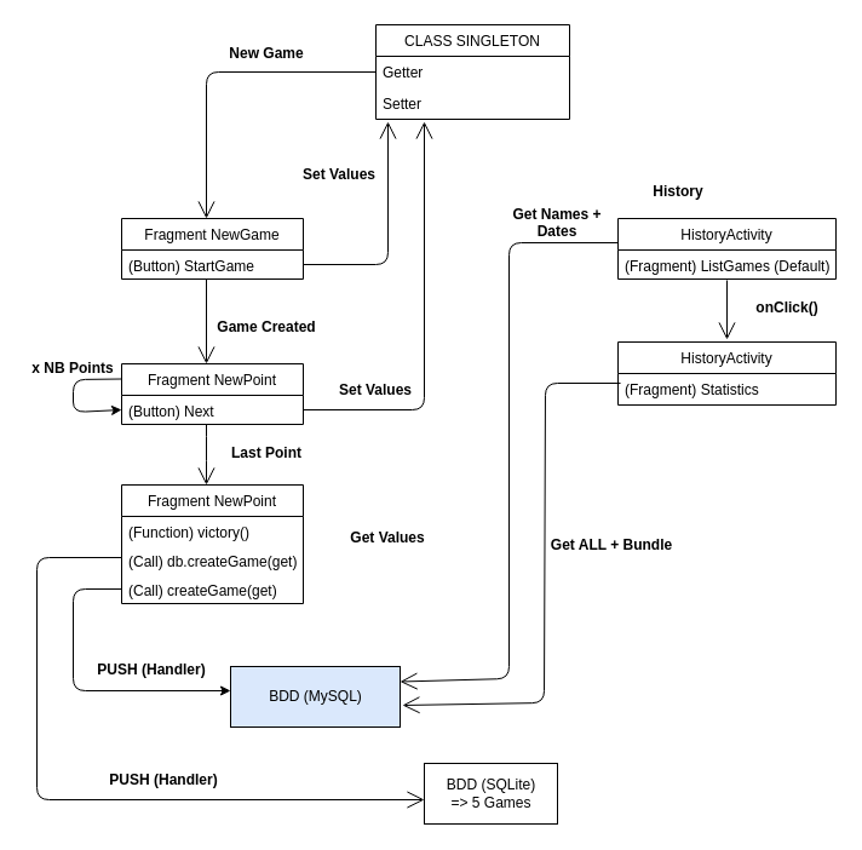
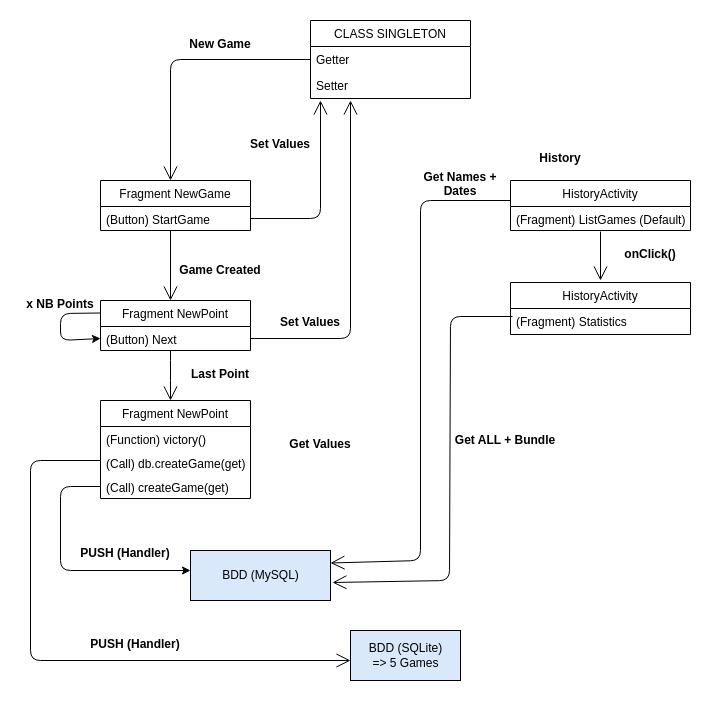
  <mxCell id="0" />
  <mxCell id="1" parent="0" />
  <mxCell id="2" value="CLASS SINGLETON" style="swimlane;fontStyle=0;childLayout=stackLayout;horizontal=1;startSize=26;fillColor=none;horizontalStack=0;resizeParent=1;resizeParentMax=0;resizeLast=0;collapsible=1;marginBottom=0;" parent="1" vertex="1"><mxGeometry x="310" y="20" width="160" height="78" as="geometry"><mxRectangle x="320" y="40" width="100" height="26" as="alternateBounds" /></mxGeometry></mxCell>
  <mxCell id="3" value="Getter" style="text;strokeColor=none;fillColor=none;align=left;verticalAlign=top;spacingLeft=4;spacingRight=4;overflow=hidden;rotatable=0;points=[[0,0.5],[1,0.5]];portConstraint=eastwest;" parent="2" vertex="1"><mxGeometry y="26" width="160" height="26" as="geometry" /></mxCell>
  <mxCell id="4" value="Setter" style="text;strokeColor=none;fillColor=none;align=left;verticalAlign=top;spacingLeft=4;spacingRight=4;overflow=hidden;rotatable=0;points=[[0,0.5],[1,0.5]];portConstraint=eastwest;" parent="2" vertex="1"><mxGeometry y="52" width="160" height="26" as="geometry" /></mxCell>
  <mxCell id="5" value="" style="endArrow=open;endFill=1;endSize=12;html=1;exitX=0;exitY=0.5;exitDx=0;exitDy=0;" parent="1" source="3" edge="1"><mxGeometry width="160" relative="1" as="geometry"><mxPoint x="390" y="270" as="sourcePoint" /><mxPoint x="170" y="180" as="targetPoint" /><Array as="points"><mxPoint x="170" y="59" /></Array></mxGeometry></mxCell>
  <mxCell id="6" value="New Game" style="text;align=center;fontStyle=1;verticalAlign=middle;spacingLeft=3;spacingRight=3;strokeColor=none;rotatable=0;points=[[0,0.5],[1,0.5]];portConstraint=eastwest;" parent="1" vertex="1"><mxGeometry x="180" y="30" width="80" height="26" as="geometry" /></mxCell>
  <mxCell id="7" value="Fragment NewGame" style="swimlane;fontStyle=0;childLayout=stackLayout;horizontal=1;startSize=26;fillColor=none;horizontalStack=0;resizeParent=1;resizeParentMax=0;resizeLast=0;collapsible=1;marginBottom=0;" parent="1" vertex="1"><mxGeometry x="100" y="180" width="150" height="50" as="geometry" /></mxCell>
  <mxCell id="8" value="(Button) StartGame " style="text;strokeColor=none;fillColor=none;align=left;verticalAlign=top;spacingLeft=4;spacingRight=4;overflow=hidden;rotatable=0;points=[[0,0.5],[1,0.5]];portConstraint=eastwest;" parent="7" vertex="1"><mxGeometry y="26" width="150" height="24" as="geometry" /></mxCell>
  <mxCell id="9" value="" style="endArrow=open;endFill=1;endSize=12;html=1;exitX=0.45;exitY=1.067;exitDx=0;exitDy=0;exitPerimeter=0;" parent="1" edge="1"><mxGeometry width="160" relative="1" as="geometry"><mxPoint x="170" y="230" as="sourcePoint" /><mxPoint x="170" y="300" as="targetPoint" /></mxGeometry></mxCell>
  <mxCell id="10" value="Game Created" style="text;align=center;fontStyle=1;verticalAlign=middle;spacingLeft=3;spacingRight=3;strokeColor=none;rotatable=0;points=[[0,0.5],[1,0.5]];portConstraint=eastwest;" parent="1" vertex="1"><mxGeometry x="170" y="256" width="100" height="26" as="geometry" /></mxCell>
  <mxCell id="11" value="Fragment NewPoint" style="swimlane;fontStyle=0;childLayout=stackLayout;horizontal=1;startSize=26;fillColor=none;horizontalStack=0;resizeParent=1;resizeParentMax=0;resizeLast=0;collapsible=1;marginBottom=0;" parent="1" vertex="1"><mxGeometry x="100" y="300" width="150" height="50" as="geometry" /></mxCell>
  <mxCell id="12" value="(Button) Next " style="text;strokeColor=none;fillColor=none;align=left;verticalAlign=top;spacingLeft=4;spacingRight=4;overflow=hidden;rotatable=0;points=[[0,0.5],[1,0.5]];portConstraint=eastwest;" parent="11" vertex="1"><mxGeometry y="26" width="150" height="24" as="geometry" /></mxCell>
  <mxCell id="13" value="" style="endArrow=classic;html=1;exitX=0;exitY=0.25;exitDx=0;exitDy=0;entryX=0;entryY=0.5;entryDx=0;entryDy=0;" parent="11" source="11" target="12" edge="1"><mxGeometry width="50" height="50" relative="1" as="geometry"><mxPoint x="-90" y="40" as="sourcePoint" /><mxPoint x="-30" y="60" as="targetPoint" /><Array as="points"><mxPoint x="-40" y="13" /><mxPoint x="-40" y="40" /></Array></mxGeometry></mxCell>
  <mxCell id="14" value="" style="endArrow=open;endFill=1;endSize=12;html=1;exitX=0.45;exitY=1.067;exitDx=0;exitDy=0;exitPerimeter=0;" parent="1" edge="1"><mxGeometry width="160" relative="1" as="geometry"><mxPoint x="170" y="350" as="sourcePoint" /><mxPoint x="170" y="400" as="targetPoint" /><Array as="points"><mxPoint x="170" y="370" /></Array></mxGeometry></mxCell>
  <mxCell id="15" value="Last Point" style="text;align=center;fontStyle=1;verticalAlign=middle;spacingLeft=3;spacingRight=3;strokeColor=none;rotatable=0;points=[[0,0.5],[1,0.5]];portConstraint=eastwest;" parent="1" vertex="1"><mxGeometry x="170" y="360" width="100" height="26" as="geometry" /></mxCell>
  <mxCell id="16" value="" style="endArrow=open;endFill=1;endSize=12;html=1;exitX=1;exitY=0.5;exitDx=0;exitDy=0;" parent="1" source="8" edge="1"><mxGeometry width="160" relative="1" as="geometry"><mxPoint x="250" y="610" as="sourcePoint" /><mxPoint x="320" y="100" as="targetPoint" /><Array as="points"><mxPoint x="320" y="218" /></Array></mxGeometry></mxCell>
  <mxCell id="17" value="HistoryActivity" style="swimlane;fontStyle=0;childLayout=stackLayout;horizontal=1;startSize=26;fillColor=none;horizontalStack=0;resizeParent=1;resizeParentMax=0;resizeLast=0;collapsible=1;marginBottom=0;" parent="1" vertex="1"><mxGeometry x="510" y="180" width="180" height="50" as="geometry" /></mxCell>
  <mxCell id="18" value="(Fragment) ListGames (Default) " style="text;strokeColor=none;fillColor=none;align=left;verticalAlign=top;spacingLeft=4;spacingRight=4;overflow=hidden;rotatable=0;points=[[0,0.5],[1,0.5]];portConstraint=eastwest;" parent="17" vertex="1"><mxGeometry y="26" width="180" height="24" as="geometry" /></mxCell>
  <mxCell id="19" value="HistoryActivity" style="swimlane;fontStyle=0;childLayout=stackLayout;horizontal=1;startSize=26;fillColor=none;horizontalStack=0;resizeParent=1;resizeParentMax=0;resizeLast=0;collapsible=1;marginBottom=0;" parent="1" vertex="1"><mxGeometry x="510" y="282" width="180" height="52" as="geometry" /></mxCell>
  <mxCell id="20" value="(Fragment) Statistics" style="text;strokeColor=none;fillColor=none;align=left;verticalAlign=top;spacingLeft=4;spacingRight=4;overflow=hidden;rotatable=0;points=[[0,0.5],[1,0.5]];portConstraint=eastwest;" parent="19" vertex="1"><mxGeometry y="26" width="180" height="26" as="geometry" /></mxCell>
  <mxCell id="21" value="" style="endArrow=open;endFill=1;endSize=12;html=1;exitX=0.5;exitY=1.042;exitDx=0;exitDy=0;exitPerimeter=0;" parent="1" source="18" edge="1"><mxGeometry width="160" relative="1" as="geometry"><mxPoint x="600" y="260" as="sourcePoint" /><mxPoint x="600" y="280" as="targetPoint" /></mxGeometry></mxCell>
  <mxCell id="22" value="History" style="text;align=center;fontStyle=1;verticalAlign=middle;spacingLeft=3;spacingRight=3;strokeColor=none;rotatable=0;points=[[0,0.5],[1,0.5]];portConstraint=eastwest;" parent="1" vertex="1"><mxGeometry x="520" y="144" width="80" height="26" as="geometry" /></mxCell>
  <mxCell id="23" value="Set Values" style="text;align=center;fontStyle=1;verticalAlign=middle;spacingLeft=3;spacingRight=3;strokeColor=none;rotatable=0;points=[[0,0.5],[1,0.5]];portConstraint=eastwest;" parent="1" vertex="1"><mxGeometry x="240" y="130" width="80" height="26" as="geometry" /></mxCell>
  <mxCell id="24" value="x NB Points" style="text;align=center;fontStyle=1;verticalAlign=middle;spacingLeft=3;spacingRight=3;strokeColor=none;rotatable=0;points=[[0,0.5],[1,0.5]];portConstraint=eastwest;" parent="1" vertex="1"><mxGeometry x="20" y="290" width="80" height="26" as="geometry" /></mxCell>
  <mxCell id="25" value="Fragment NewPoint" style="swimlane;fontStyle=0;childLayout=stackLayout;horizontal=1;startSize=26;fillColor=none;horizontalStack=0;resizeParent=1;resizeParentMax=0;resizeLast=0;collapsible=1;marginBottom=0;" parent="1" vertex="1"><mxGeometry x="100" y="400" width="150" height="98" as="geometry" /></mxCell>
  <mxCell id="26" value="(Function) victory() " style="text;strokeColor=none;fillColor=none;align=left;verticalAlign=top;spacingLeft=4;spacingRight=4;overflow=hidden;rotatable=0;points=[[0,0.5],[1,0.5]];portConstraint=eastwest;" parent="25" vertex="1"><mxGeometry y="26" width="150" height="24" as="geometry" /></mxCell>
  <mxCell id="27" value="(Call) db.createGame(get) " style="text;strokeColor=none;fillColor=none;align=left;verticalAlign=top;spacingLeft=4;spacingRight=4;overflow=hidden;rotatable=0;points=[[0,0.5],[1,0.5]];portConstraint=eastwest;" parent="25" vertex="1"><mxGeometry y="50" width="150" height="24" as="geometry" /></mxCell>
  <mxCell id="28" value="(Call) createGame(get) " style="text;strokeColor=none;fillColor=none;align=left;verticalAlign=top;spacingLeft=4;spacingRight=4;overflow=hidden;rotatable=0;points=[[0,0.5],[1,0.5]];portConstraint=eastwest;" vertex="1" parent="25"><mxGeometry y="74" width="150" height="24" as="geometry" /></mxCell>
  <mxCell id="29" value="" style="endArrow=open;endFill=1;endSize=12;html=1;exitX=1;exitY=0.5;exitDx=0;exitDy=0;" parent="1" edge="1"><mxGeometry width="160" relative="1" as="geometry"><mxPoint x="250" y="338" as="sourcePoint" /><mxPoint x="350" y="100" as="targetPoint" /><Array as="points"><mxPoint x="350" y="338" /></Array></mxGeometry></mxCell>
  <mxCell id="30" value="Set Values" style="text;align=center;fontStyle=1;verticalAlign=middle;spacingLeft=3;spacingRight=3;strokeColor=none;rotatable=0;points=[[0,0.5],[1,0.5]];portConstraint=eastwest;" parent="1" vertex="1"><mxGeometry x="270" y="308" width="80" height="26" as="geometry" /></mxCell>
  <mxCell id="31" value="Get Values" style="text;align=center;fontStyle=1;verticalAlign=middle;spacingLeft=3;spacingRight=3;strokeColor=none;rotatable=0;points=[[0,0.5],[1,0.5]];portConstraint=eastwest;" parent="1" vertex="1"><mxGeometry x="280" y="430" width="80" height="26" as="geometry" /></mxCell>
- <mxCell id="32" value="&lt;div&gt;BDD (SQLite)&lt;/div&gt;&lt;div&gt;=&amp;gt; 5 Games&lt;br&gt;&lt;/div&gt;" style="html=1;" parent="1" vertex="1"><mxGeometry x="350" y="630" width="110" height="50" as="geometry" /></mxCell>
+ <mxCell id="32" value="&lt;div&gt;BDD (SQLite)&lt;/div&gt;&lt;div&gt;=&amp;gt; 5 Games&lt;br&gt;&lt;/div&gt;" style="html=1;fillColor=#dae8fc;" parent="1" vertex="1"><mxGeometry x="350" y="630" width="110" height="50" as="geometry" /></mxCell>
  <mxCell id="33" value="" style="endArrow=open;endFill=1;endSize=12;html=1;" parent="1" edge="1"><mxGeometry width="160" relative="1" as="geometry"><mxPoint x="100" y="460" as="sourcePoint" /><mxPoint x="350" y="660" as="targetPoint" /><Array as="points"><mxPoint x="30" y="460" /><mxPoint x="30" y="660" /></Array></mxGeometry></mxCell>
  <mxCell id="34" value="PUSH (Handler)" style="text;align=center;fontStyle=1;verticalAlign=middle;spacingLeft=3;spacingRight=3;strokeColor=none;rotatable=0;points=[[0,0.5],[1,0.5]];portConstraint=eastwest;" parent="1" vertex="1"><mxGeometry x="90" y="630" width="90" height="26" as="geometry" /></mxCell>
  <mxCell id="35" value="" style="endArrow=open;endFill=1;endSize=12;html=1;exitX=0;exitY=0.5;exitDx=0;exitDy=0;entryX=1;entryY=0.25;entryDx=0;entryDy=0;" parent="1" target="41" edge="1"><mxGeometry width="160" relative="1" as="geometry"><mxPoint x="510" y="200" as="sourcePoint" /><mxPoint x="370" y="321" as="targetPoint" /><Array as="points"><mxPoint x="420" y="200" /><mxPoint x="420" y="560" /></Array></mxGeometry></mxCell>
  <mxCell id="36" value="Get Names +&#10;Dates" style="text;align=center;fontStyle=1;verticalAlign=middle;spacingLeft=3;spacingRight=3;strokeColor=none;rotatable=0;points=[[0,0.5],[1,0.5]];portConstraint=eastwest;" parent="1" vertex="1"><mxGeometry x="420" y="170" width="80" height="26" as="geometry" /></mxCell>
  <mxCell id="37" value="onClick()" style="text;align=center;fontStyle=1;verticalAlign=middle;spacingLeft=3;spacingRight=3;strokeColor=none;rotatable=0;points=[[0,0.5],[1,0.5]];portConstraint=eastwest;" parent="1" vertex="1"><mxGeometry x="610" y="240" width="80" height="26" as="geometry" /></mxCell>
  <mxCell id="38" value="" style="endArrow=open;endFill=1;endSize=12;html=1;exitX=0;exitY=0.5;exitDx=0;exitDy=0;entryX=1.014;entryY=0.64;entryDx=0;entryDy=0;entryPerimeter=0;" parent="1" target="41" edge="1"><mxGeometry width="160" relative="1" as="geometry"><mxPoint x="512.02" y="316" as="sourcePoint" /><mxPoint x="420" y="643" as="targetPoint" /><Array as="points"><mxPoint x="450" y="316" /><mxPoint x="449" y="580" /></Array></mxGeometry></mxCell>
- <mxCell id="39" value="Get ALL + Bundle" style="text;align=center;fontStyle=1;verticalAlign=middle;spacingLeft=3;spacingRight=3;strokeColor=none;rotatable=0;points=[[0,0.5],[1,0.5]];portConstraint=eastwest;" parent="1" vertex="1"><mxGeometry x="450" y="436" width="110" height="26" as="geometry" /></mxCell>
+ <mxCell id="39" value="Get ALL + Bundle" style="text;align=center;fontStyle=1;verticalAlign=middle;spacingLeft=3;spacingRight=3;strokeColor=none;rotatable=0;points=[[0,0.5],[1,0.5]];portConstraint=eastwest;" parent="1" vertex="1"><mxGeometry x="450" y="426" width="110" height="26" as="geometry" /></mxCell>
  <mxCell id="40" value="" style="endArrow=classic;html=1;exitX=0;exitY=0.5;exitDx=0;exitDy=0;" edge="1" parent="1" source="28"><mxGeometry width="50" height="50" relative="1" as="geometry"><mxPoint x="500" y="520" as="sourcePoint" /><mxPoint x="190" y="570" as="targetPoint" /><Array as="points"><mxPoint x="60" y="486" /><mxPoint x="60" y="570" /></Array></mxGeometry></mxCell>
  <mxCell id="41" value="&lt;div&gt;BDD (MySQL)&lt;/div&gt;" style="html=1;fillColor=#dae8fc;" vertex="1" parent="1"><mxGeometry x="190" y="550" width="140" height="50" as="geometry" /></mxCell>
  <mxCell id="42" value="PUSH (Handler)" style="text;align=center;fontStyle=1;verticalAlign=middle;spacingLeft=3;spacingRight=3;strokeColor=none;rotatable=0;points=[[0,0.5],[1,0.5]];portConstraint=eastwest;" vertex="1" parent="1"><mxGeometry x="80" y="539" width="90" height="26" as="geometry" /></mxCell>
